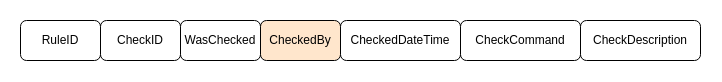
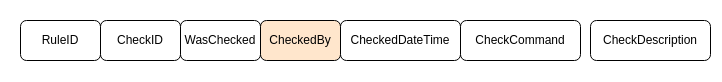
  <mxCell id="0" />
  <mxCell id="1" parent="0" />
  <mxCell id="2" value="CheckID" style="rounded=1;whiteSpace=wrap;html=1;" vertex="1" parent="1"><mxGeometry x="100" y="20" width="80" height="40" as="geometry" /></mxCell>
  <mxCell id="3" value="WasChecked" style="rounded=1;whiteSpace=wrap;html=1;" vertex="1" parent="1"><mxGeometry x="180" y="20" width="80" height="40" as="geometry" /></mxCell>
  <mxCell id="4" value="CheckedBy" style="rounded=1;whiteSpace=wrap;html=1;fillColor=#ffe6cc;" vertex="1" parent="1"><mxGeometry x="260" y="20" width="80" height="40" as="geometry" /></mxCell>
  <mxCell id="5" value="CheckedDateTime" style="rounded=1;whiteSpace=wrap;html=1;" vertex="1" parent="1"><mxGeometry x="340" y="20" width="120" height="40" as="geometry" /></mxCell>
  <mxCell id="6" value="CheckCommand" style="rounded=1;whiteSpace=wrap;html=1;" vertex="1" parent="1"><mxGeometry x="460" y="20" width="120" height="40" as="geometry" /></mxCell>
- <mxCell id="7" value="CheckDescription" style="rounded=1;whiteSpace=wrap;html=1;" vertex="1" parent="1"><mxGeometry x="580" y="20" width="120" height="40" as="geometry" /></mxCell>
+ <mxCell id="7" value="CheckDescription" style="rounded=1;whiteSpace=wrap;html=1;" vertex="1" parent="1"><mxGeometry x="590" y="20" width="120" height="40" as="geometry" /></mxCell>
  <mxCell id="8" value="RuleID" style="rounded=1;whiteSpace=wrap;html=1;" vertex="1" parent="1"><mxGeometry x="20" y="20" width="80" height="40" as="geometry" /></mxCell>
